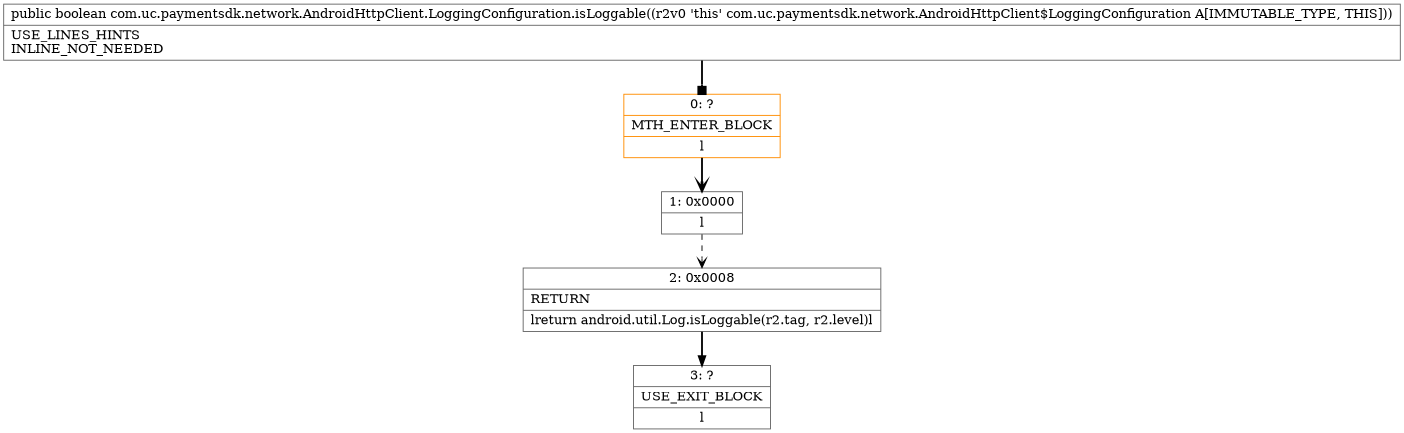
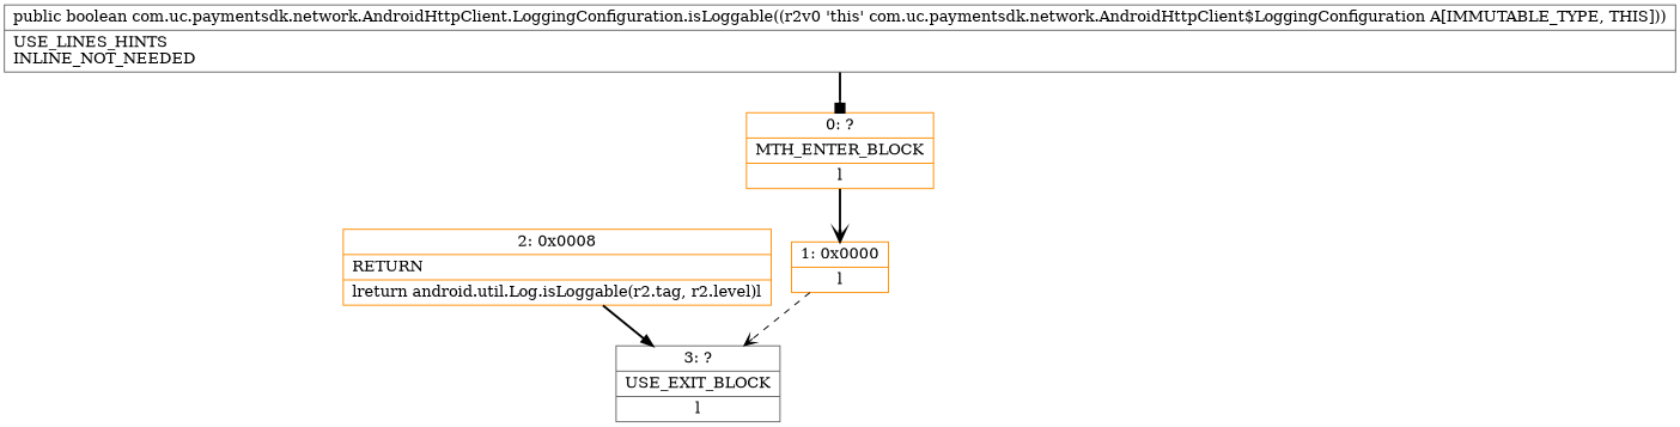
  digraph {
    node [color=gray40 shape=record]
    edge [arrowhead=vee style=bold]
    n1 [color=darkorange label="{0\:\ ?|MTH_ENTER_BLOCK\l|l}"]
-   n2 [label="{1\:\ 0x0000|l}"]
-   n3 [label="{2\:\ 0x0008|RETURN\l|lreturn android.util.Log.isLoggable(r2.tag, r2.level)l}"]
+   n2 [color=darkorange label="{1\:\ 0x0000|l}"]
+   n3 [color=darkorange label="{2\:\ 0x0008|RETURN\l|lreturn android.util.Log.isLoggable(r2.tag, r2.level)l}"]
    n4 [label="{3\:\ ?|USE_EXIT_BLOCK\l|l}"]
    n5 [label="{public boolean com.uc.paymentsdk.network.AndroidHttpClient.LoggingConfiguration.isLoggable((r2v0 'this' com.uc.paymentsdk.network.AndroidHttpClient$LoggingConfiguration A[IMMUTABLE_TYPE, THIS]))  | USE_LINES_HINTS\lINLINE_NOT_NEEDED\l}"]
    n1 -> n2
-   n2 -> n3 [style=dashed]
+   n2 -> n4 [style=dashed]
    n3 -> n4 [arrowhead=normal]
    n5 -> n1 [arrowhead=box]
  }
